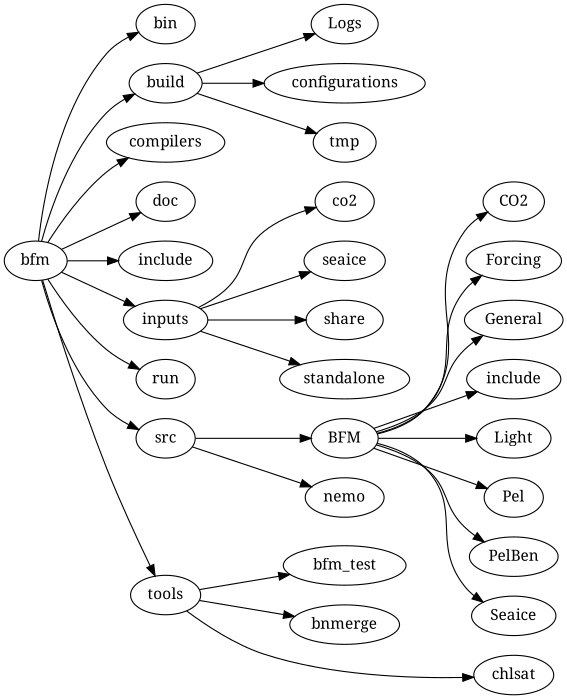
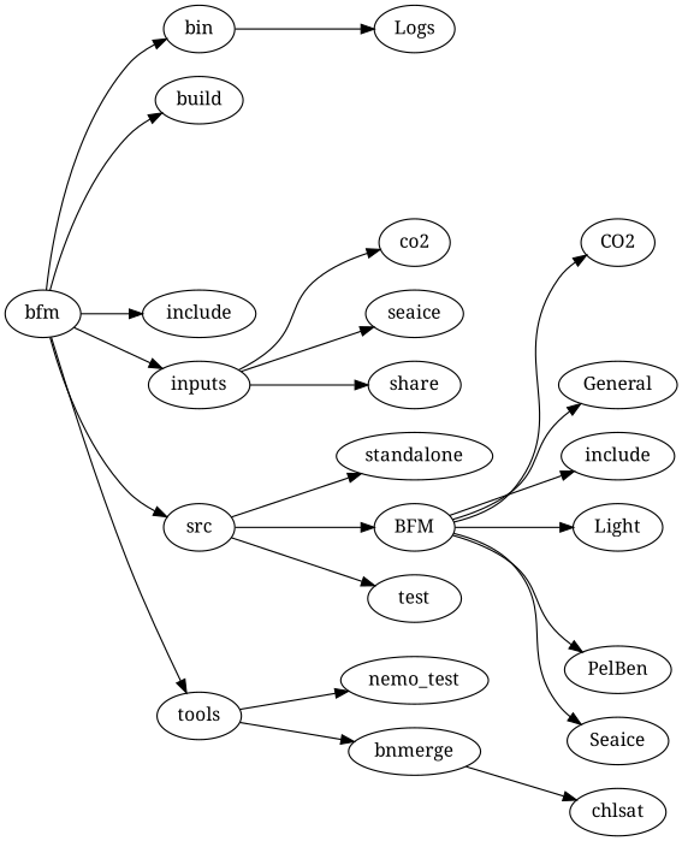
  digraph {
    fontname="Noto Serif"
    rankdir=LR
    node [fontname="Noto Serif"]
    edge [fontname="Noto Serif"]
    n1 [label=bfm]
    n2 [label=bin]
    n3 [label=build]
-   n4 [label=compilers]
-   n5 [label=doc]
    n6 [label=include]
    n7 [label=inputs]
-   n8 [label=run]
    n9 [label=src]
    n10 [label=tools]
-   n11 [label=configurations]
    n12 [label=Logs]
-   n13 [label=tmp]
    n14 [label=co2]
    n15 [label=seaice]
    n16 [label=share]
    n17 [label=BFM]
-   n18 [label=nemo]
+   n18 [label=test]
    n19 [label=standalone]
-   n20 [label=bfm_test]
+   n20 [label=nemo_test]
    n21 [label=bnmerge]
    n22 [label=chlsat]
    n23 [label=CO2]
-   n24 [label=Forcing]
    n25 [label=General]
    n26 [label=include]
    n27 [label=Light]
-   n28 [label=Pel]
    n29 [label=PelBen]
    n30 [label=Seaice]
    n1 -> n2
    n1 -> n3
-   n1 -> n4
-   n1 -> n5
    n1 -> n6
    n1 -> n7
-   n1 -> n8
    n1 -> n9
    n1 -> n10
-   n3 -> n11
-   n3 -> n12
-   n3 -> n13
+   n2 -> n12
    n7 -> n14
    n7 -> n15
    n7 -> n16
    n9 -> n17
    n9 -> n18
-   n7 -> n19
+   n9 -> n19
    n10 -> n20
    n10 -> n21
-   n10 -> n22
+   n21 -> n22
    n17 -> n23
-   n17 -> n24
    n17 -> n25
    n17 -> n26
    n17 -> n27
-   n17 -> n28
    n17 -> n29
    n17 -> n30
  }
